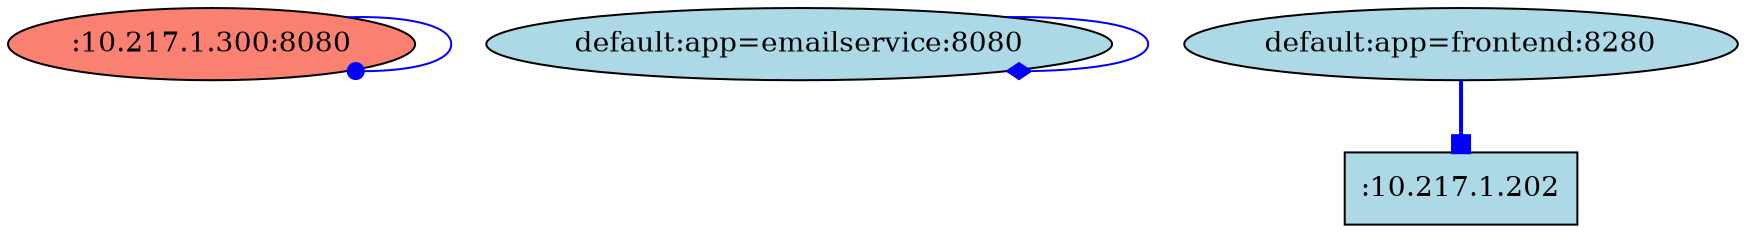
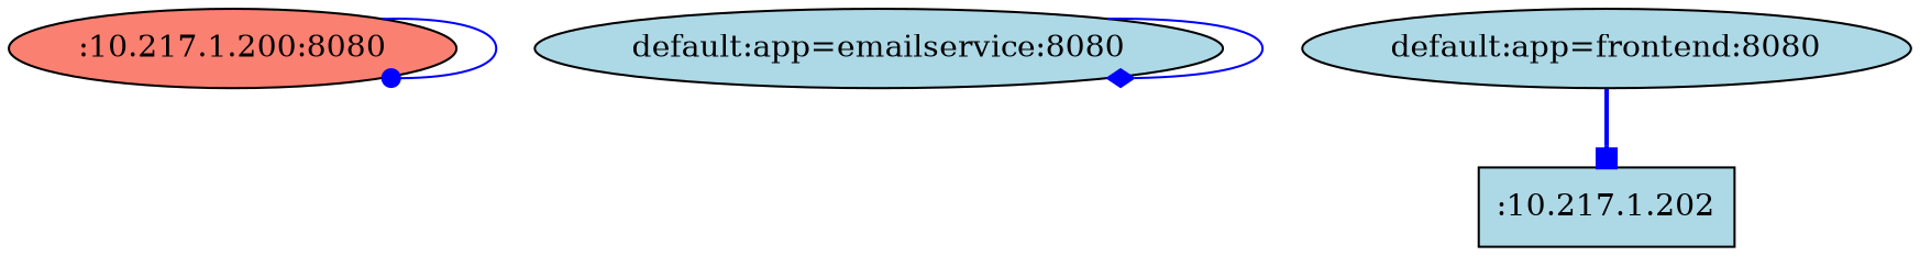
  digraph {
    node [fillcolor=lightblue shape=ellipse style=filled]
    edge [color=blue style=solid]
-   ":10.217.1.200:8080" [fillcolor=salmon height=0.5 width=2.4005 label=":10.217.1.300:8080"]
+   ":10.217.1.200:8080" [fillcolor=salmon height=0.5 width=2.4005]
    "default:app=emailservice:8080" [height=0.5 width=3.631]
    ":10.217.1.202" [height=0.5 shape=box width=1.2971]
-   "default:app=frontend:8080" [height=0.5 width=3.1843 label="default:app=frontend:8280"]
+   "default:app=frontend:8080" [height=0.5 width=3.1843]
    ":10.217.1.200:8080" -> ":10.217.1.200:8080" [arrowhead=dot]
    "default:app=emailservice:8080" -> "default:app=emailservice:8080" [arrowhead=diamond]
    "default:app=frontend:8080" -> ":10.217.1.202" [arrowhead=box style=bold]
  }
